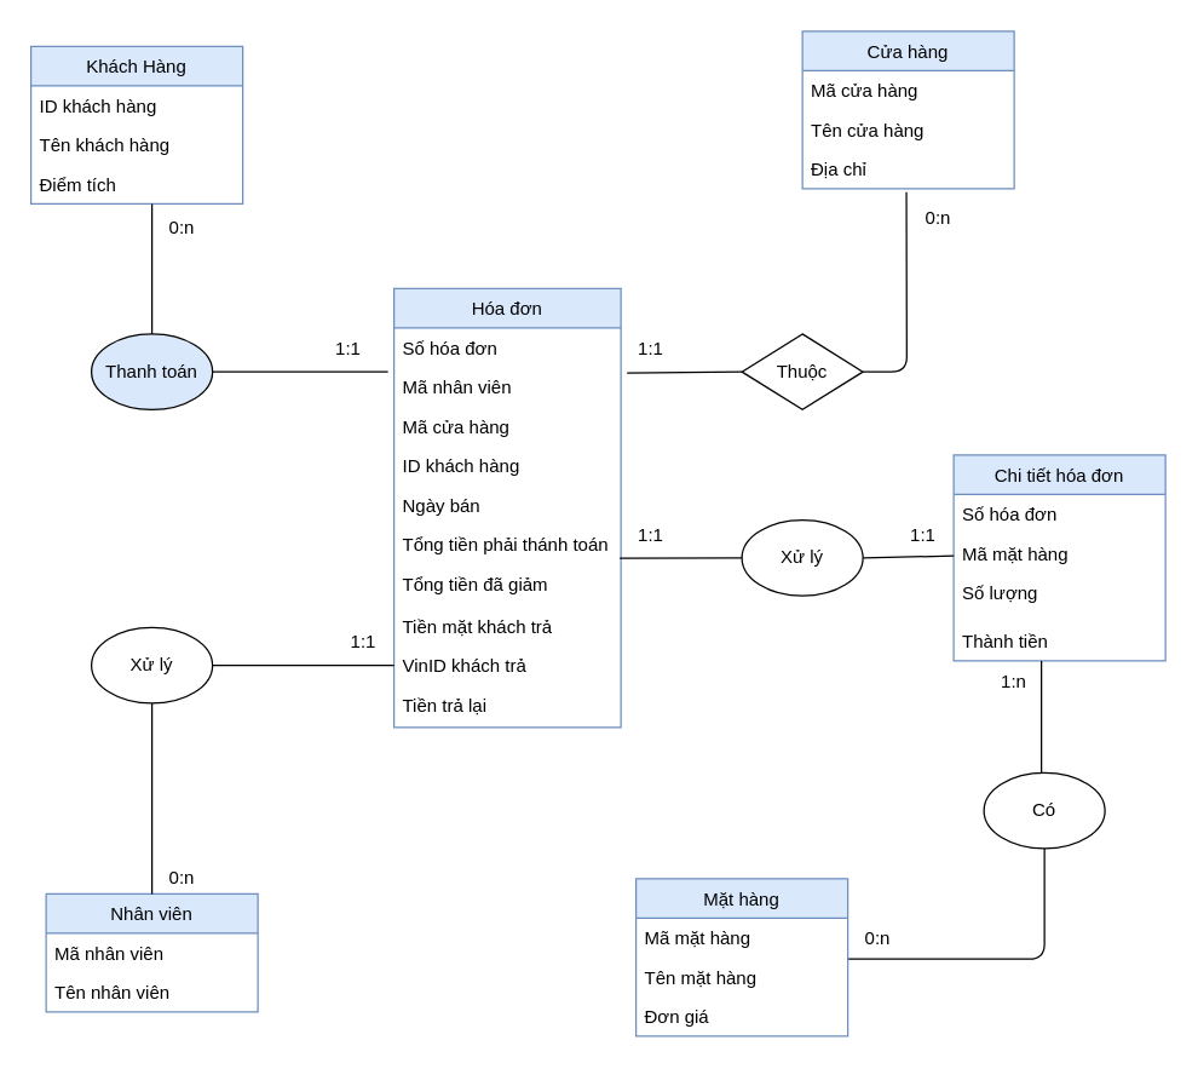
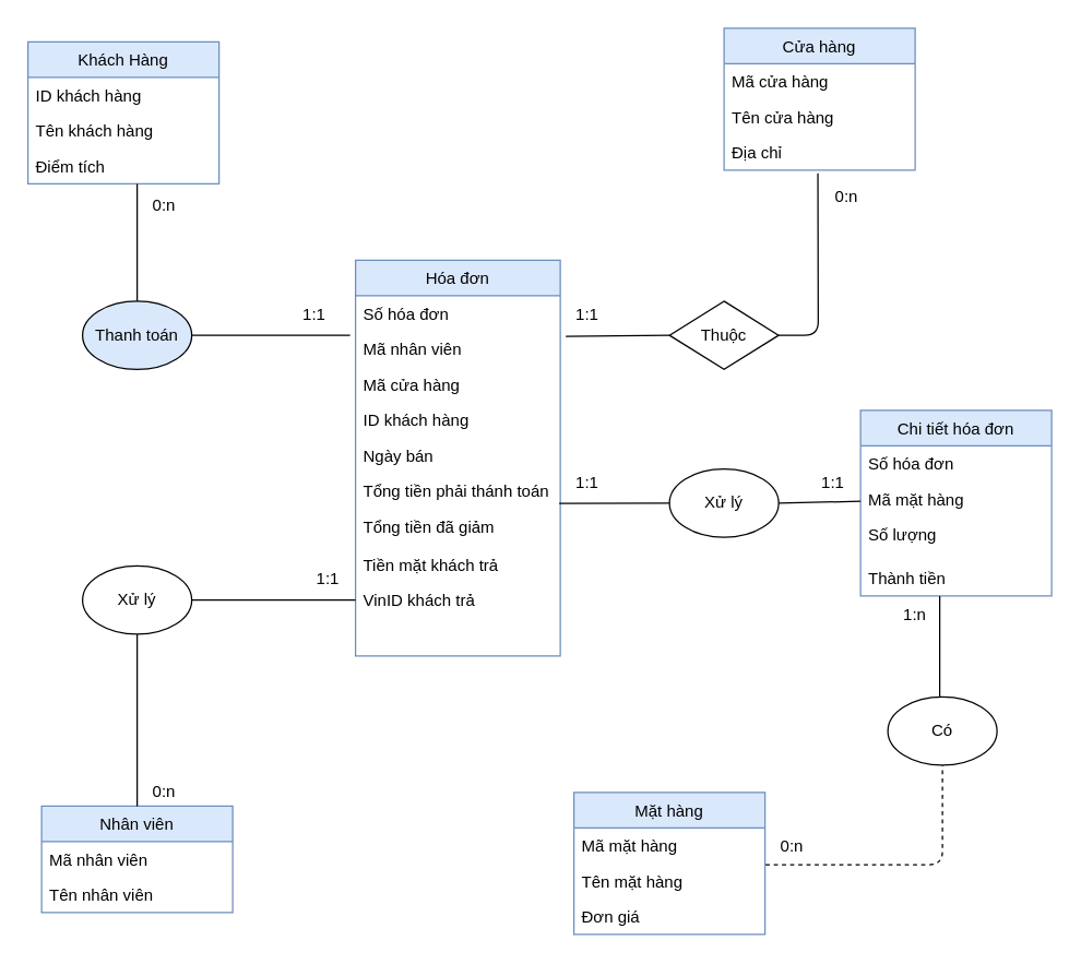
  <mxCell id="0" />
  <mxCell id="1" parent="0" />
  <mxCell id="2" value="Khách Hàng" style="swimlane;fontStyle=0;childLayout=stackLayout;horizontal=1;startSize=26;horizontalStack=0;resizeParent=1;resizeParentMax=0;resizeLast=0;collapsible=1;marginBottom=0;fillColor=#dae8fc;strokeColor=#6c8ebf;" vertex="1" parent="1"><mxGeometry x="20" y="30" width="140" height="104" as="geometry" /></mxCell>
  <mxCell id="3" value="ID khách hàng" style="text;strokeColor=none;fillColor=none;align=left;verticalAlign=top;spacingLeft=4;spacingRight=4;overflow=hidden;rotatable=0;points=[[0,0.5],[1,0.5]];portConstraint=eastwest;" vertex="1" parent="2"><mxGeometry y="26" width="140" height="26" as="geometry" /></mxCell>
  <mxCell id="4" value="Tên khách hàng" style="text;strokeColor=none;fillColor=none;align=left;verticalAlign=top;spacingLeft=4;spacingRight=4;overflow=hidden;rotatable=0;points=[[0,0.5],[1,0.5]];portConstraint=eastwest;" vertex="1" parent="2"><mxGeometry y="52" width="140" height="26" as="geometry" /></mxCell>
  <mxCell id="5" value="Điểm tích" style="text;strokeColor=none;fillColor=none;align=left;verticalAlign=top;spacingLeft=4;spacingRight=4;overflow=hidden;rotatable=0;points=[[0,0.5],[1,0.5]];portConstraint=eastwest;" vertex="1" parent="2"><mxGeometry y="78" width="140" height="26" as="geometry" /></mxCell>
  <mxCell id="6" value="" style="endArrow=none;html=1;" edge="1" parent="2"><mxGeometry width="50" height="50" relative="1" as="geometry"><mxPoint x="80" y="104" as="sourcePoint" /><mxPoint x="80" y="190" as="targetPoint" /></mxGeometry></mxCell>
  <mxCell id="7" value="Cửa hàng" style="swimlane;fontStyle=0;childLayout=stackLayout;horizontal=1;startSize=26;horizontalStack=0;resizeParent=1;resizeParentMax=0;resizeLast=0;collapsible=1;marginBottom=0;fillColor=#dae8fc;strokeColor=#6c8ebf;" vertex="1" parent="1"><mxGeometry x="530" y="20" width="140" height="104" as="geometry" /></mxCell>
  <mxCell id="8" value="Mã cửa hàng  &#10;" style="text;strokeColor=none;fillColor=none;align=left;verticalAlign=top;spacingLeft=4;spacingRight=4;overflow=hidden;rotatable=0;points=[[0,0.5],[1,0.5]];portConstraint=eastwest;" vertex="1" parent="7"><mxGeometry y="26" width="140" height="26" as="geometry" /></mxCell>
  <mxCell id="9" value="Tên cửa hàng" style="text;strokeColor=none;fillColor=none;align=left;verticalAlign=top;spacingLeft=4;spacingRight=4;overflow=hidden;rotatable=0;points=[[0,0.5],[1,0.5]];portConstraint=eastwest;" vertex="1" parent="7"><mxGeometry y="52" width="140" height="26" as="geometry" /></mxCell>
  <mxCell id="10" value="Địa chỉ" style="text;strokeColor=none;fillColor=none;align=left;verticalAlign=top;spacingLeft=4;spacingRight=4;overflow=hidden;rotatable=0;points=[[0,0.5],[1,0.5]];portConstraint=eastwest;" vertex="1" parent="7"><mxGeometry y="78" width="140" height="26" as="geometry" /></mxCell>
  <mxCell id="11" value="Nhân viên" style="swimlane;fontStyle=0;childLayout=stackLayout;horizontal=1;startSize=26;horizontalStack=0;resizeParent=1;resizeParentMax=0;resizeLast=0;collapsible=1;marginBottom=0;fillColor=#dae8fc;strokeColor=#6c8ebf;" vertex="1" parent="1"><mxGeometry x="30" y="590" width="140" height="78" as="geometry" /></mxCell>
  <mxCell id="12" value="Mã nhân viên" style="text;strokeColor=none;fillColor=none;align=left;verticalAlign=top;spacingLeft=4;spacingRight=4;overflow=hidden;rotatable=0;points=[[0,0.5],[1,0.5]];portConstraint=eastwest;" vertex="1" parent="11"><mxGeometry y="26" width="140" height="26" as="geometry" /></mxCell>
  <mxCell id="13" value="Tên nhân viên" style="text;strokeColor=none;fillColor=none;align=left;verticalAlign=top;spacingLeft=4;spacingRight=4;overflow=hidden;rotatable=0;points=[[0,0.5],[1,0.5]];portConstraint=eastwest;" vertex="1" parent="11"><mxGeometry y="52" width="140" height="26" as="geometry" /></mxCell>
  <mxCell id="14" value="Mặt hàng" style="swimlane;fontStyle=0;childLayout=stackLayout;horizontal=1;startSize=26;horizontalStack=0;resizeParent=1;resizeParentMax=0;resizeLast=0;collapsible=1;marginBottom=0;fillColor=#dae8fc;strokeColor=#6c8ebf;" vertex="1" parent="1"><mxGeometry x="420" y="580" width="140" height="104" as="geometry" /></mxCell>
  <mxCell id="15" value="Mã mặt hàng" style="text;strokeColor=none;fillColor=none;align=left;verticalAlign=top;spacingLeft=4;spacingRight=4;overflow=hidden;rotatable=0;points=[[0,0.5],[1,0.5]];portConstraint=eastwest;" vertex="1" parent="14"><mxGeometry y="26" width="140" height="26" as="geometry" /></mxCell>
  <mxCell id="16" value="Tên mặt hàng" style="text;strokeColor=none;fillColor=none;align=left;verticalAlign=top;spacingLeft=4;spacingRight=4;overflow=hidden;rotatable=0;points=[[0,0.5],[1,0.5]];portConstraint=eastwest;" vertex="1" parent="14"><mxGeometry y="52" width="140" height="26" as="geometry" /></mxCell>
  <mxCell id="17" value="Đơn giá" style="text;strokeColor=none;fillColor=none;align=left;verticalAlign=top;spacingLeft=4;spacingRight=4;overflow=hidden;rotatable=0;points=[[0,0.5],[1,0.5]];portConstraint=eastwest;" vertex="1" parent="14"><mxGeometry y="78" width="140" height="26" as="geometry" /></mxCell>
  <mxCell id="18" value="Hóa đơn" style="swimlane;fontStyle=0;childLayout=stackLayout;horizontal=1;startSize=26;horizontalStack=0;resizeParent=1;resizeParentMax=0;resizeLast=0;collapsible=1;marginBottom=0;fillColor=#dae8fc;strokeColor=#6c8ebf;" vertex="1" parent="1"><mxGeometry x="260" y="190" width="150" height="290" as="geometry" /></mxCell>
  <mxCell id="19" value="Số hóa đơn" style="text;strokeColor=none;fillColor=none;align=left;verticalAlign=top;spacingLeft=4;spacingRight=4;overflow=hidden;rotatable=0;points=[[0,0.5],[1,0.5]];portConstraint=eastwest;" vertex="1" parent="18"><mxGeometry y="26" width="150" height="26" as="geometry" /></mxCell>
  <mxCell id="20" value="Mã nhân viên" style="text;strokeColor=none;fillColor=none;align=left;verticalAlign=top;spacingLeft=4;spacingRight=4;overflow=hidden;rotatable=0;points=[[0,0.5],[1,0.5]];portConstraint=eastwest;" vertex="1" parent="18"><mxGeometry y="52" width="150" height="26" as="geometry" /></mxCell>
  <mxCell id="21" value="Mã cửa hàng" style="text;strokeColor=none;fillColor=none;align=left;verticalAlign=top;spacingLeft=4;spacingRight=4;overflow=hidden;rotatable=0;points=[[0,0.5],[1,0.5]];portConstraint=eastwest;" vertex="1" parent="18"><mxGeometry y="78" width="150" height="26" as="geometry" /></mxCell>
  <mxCell id="22" value="ID khách hàng" style="text;strokeColor=none;fillColor=none;align=left;verticalAlign=top;spacingLeft=4;spacingRight=4;overflow=hidden;rotatable=0;points=[[0,0.5],[1,0.5]];portConstraint=eastwest;" vertex="1" parent="18"><mxGeometry y="104" width="150" height="26" as="geometry" /></mxCell>
  <mxCell id="23" value="Ngày bán" style="text;strokeColor=none;fillColor=none;align=left;verticalAlign=top;spacingLeft=4;spacingRight=4;overflow=hidden;rotatable=0;points=[[0,0.5],[1,0.5]];portConstraint=eastwest;" vertex="1" parent="18"><mxGeometry y="130" width="150" height="26" as="geometry" /></mxCell>
  <mxCell id="24" value="Tổng tiền phải thánh toán" style="text;strokeColor=none;fillColor=none;align=left;verticalAlign=top;spacingLeft=4;spacingRight=4;overflow=hidden;rotatable=0;points=[[0,0.5],[1,0.5]];portConstraint=eastwest;" vertex="1" parent="18"><mxGeometry y="156" width="150" height="26" as="geometry" /></mxCell>
  <mxCell id="25" value="Tổng tiền đã giảm" style="text;strokeColor=none;fillColor=none;align=left;verticalAlign=top;spacingLeft=4;spacingRight=4;overflow=hidden;rotatable=0;points=[[0,0.5],[1,0.5]];portConstraint=eastwest;" vertex="1" parent="18"><mxGeometry y="182" width="150" height="108" as="geometry" /></mxCell>
  <mxCell id="26" value="Chi tiết hóa đơn" style="swimlane;fontStyle=0;childLayout=stackLayout;horizontal=1;startSize=26;horizontalStack=0;resizeParent=1;resizeParentMax=0;resizeLast=0;collapsible=1;marginBottom=0;fillColor=#dae8fc;strokeColor=#6c8ebf;" vertex="1" parent="1"><mxGeometry x="630" y="300" width="140" height="136" as="geometry" /></mxCell>
  <mxCell id="27" value="Số hóa đơn" style="text;strokeColor=none;fillColor=none;align=left;verticalAlign=top;spacingLeft=4;spacingRight=4;overflow=hidden;rotatable=0;points=[[0,0.5],[1,0.5]];portConstraint=eastwest;" vertex="1" parent="26"><mxGeometry y="26" width="140" height="26" as="geometry" /></mxCell>
  <mxCell id="28" value="Mã mặt hàng" style="text;strokeColor=none;fillColor=none;align=left;verticalAlign=top;spacingLeft=4;spacingRight=4;overflow=hidden;rotatable=0;points=[[0,0.5],[1,0.5]];portConstraint=eastwest;" vertex="1" parent="26"><mxGeometry y="52" width="140" height="26" as="geometry" /></mxCell>
  <mxCell id="29" value="Số lượng" style="text;strokeColor=none;fillColor=none;align=left;verticalAlign=top;spacingLeft=4;spacingRight=4;overflow=hidden;rotatable=0;points=[[0,0.5],[1,0.5]];portConstraint=eastwest;" vertex="1" parent="26"><mxGeometry y="78" width="140" height="32" as="geometry" /></mxCell>
  <mxCell id="30" value="Thành tiền" style="text;strokeColor=none;fillColor=none;align=left;verticalAlign=top;spacingLeft=4;spacingRight=4;overflow=hidden;rotatable=0;points=[[0,0.5],[1,0.5]];portConstraint=eastwest;" vertex="1" parent="26"><mxGeometry y="110" width="140" height="26" as="geometry" /></mxCell>
  <mxCell id="31" value="Tiền mặt khách trả" style="text;strokeColor=none;fillColor=none;align=left;verticalAlign=top;spacingLeft=4;spacingRight=4;overflow=hidden;rotatable=0;points=[[0,0.5],[1,0.5]];portConstraint=eastwest;" vertex="1" parent="1"><mxGeometry x="260" y="400" width="140" height="26" as="geometry" /></mxCell>
  <mxCell id="32" value="VinID khách trả" style="text;strokeColor=none;fillColor=none;align=left;verticalAlign=top;spacingLeft=4;spacingRight=4;overflow=hidden;rotatable=0;points=[[0,0.5],[1,0.5]];portConstraint=eastwest;" vertex="1" parent="1"><mxGeometry x="260" y="426" width="140" height="26" as="geometry" /></mxCell>
- <mxCell id="33" value="Tiền trả lại" style="text;strokeColor=none;fillColor=none;align=left;verticalAlign=top;spacingLeft=4;spacingRight=4;overflow=hidden;rotatable=0;points=[[0,0.5],[1,0.5]];portConstraint=eastwest;" vertex="1" parent="1"><mxGeometry x="260" y="452" width="140" height="26" as="geometry" /></mxCell>
  <mxCell id="34" value="Thanh toán" style="ellipse;whiteSpace=wrap;html=1;fillColor=#dae8fc;" vertex="1" parent="1"><mxGeometry x="60" y="220" width="80" height="50" as="geometry" /></mxCell>
  <mxCell id="35" value="" style="endArrow=none;html=1;entryX=1;entryY=0.5;entryDx=0;entryDy=0;" edge="1" parent="1" target="34"><mxGeometry width="50" height="50" relative="1" as="geometry"><mxPoint x="256" y="245" as="sourcePoint" /><mxPoint x="430" y="250" as="targetPoint" /></mxGeometry></mxCell>
  <mxCell id="36" value="&lt;font style=&quot;font-size: 12px&quot;&gt;0:n&lt;/font&gt;" style="text;html=1;strokeColor=none;fillColor=none;align=center;verticalAlign=middle;whiteSpace=wrap;rounded=0;" vertex="1" parent="1"><mxGeometry x="100" y="140" width="40" height="20" as="geometry" /></mxCell>
  <mxCell id="37" value="1:1" style="text;html=1;strokeColor=none;fillColor=none;align=center;verticalAlign=middle;whiteSpace=wrap;rounded=0;" vertex="1" parent="1"><mxGeometry x="210" y="220" width="40" height="20" as="geometry" /></mxCell>
  <mxCell id="38" value="Thuộc" style="rhombus;whiteSpace=wrap;html=1;" vertex="1" parent="1"><mxGeometry x="490" y="220" width="80" height="50" as="geometry" /></mxCell>
  <mxCell id="39" value="" style="endArrow=none;html=1;entryX=0.491;entryY=1.085;entryDx=0;entryDy=0;entryPerimeter=0;exitX=1;exitY=0.5;exitDx=0;exitDy=0;" edge="1" parent="1" source="38" target="10"><mxGeometry width="50" height="50" relative="1" as="geometry"><mxPoint x="380" y="290" as="sourcePoint" /><mxPoint x="430" y="240" as="targetPoint" /><Array as="points"><mxPoint x="599" y="245" /></Array></mxGeometry></mxCell>
  <mxCell id="40" value="" style="endArrow=none;html=1;entryX=0;entryY=0.5;entryDx=0;entryDy=0;exitX=1.027;exitY=0.146;exitDx=0;exitDy=0;exitPerimeter=0;" edge="1" parent="1" source="20" target="38"><mxGeometry width="50" height="50" relative="1" as="geometry"><mxPoint x="380" y="290" as="sourcePoint" /><mxPoint x="430" y="240" as="targetPoint" /></mxGeometry></mxCell>
  <mxCell id="41" value="0:n" style="text;html=1;strokeColor=none;fillColor=none;align=center;verticalAlign=middle;whiteSpace=wrap;rounded=0;" vertex="1" parent="1"><mxGeometry x="600" y="134" width="40" height="20" as="geometry" /></mxCell>
  <mxCell id="42" value="1:1" style="text;html=1;strokeColor=none;fillColor=none;align=center;verticalAlign=middle;whiteSpace=wrap;rounded=0;" vertex="1" parent="1"><mxGeometry x="410" y="220" width="40" height="20" as="geometry" /></mxCell>
  <mxCell id="43" value="Xử lý" style="ellipse;whiteSpace=wrap;html=1;" vertex="1" parent="1"><mxGeometry x="490" y="343" width="80" height="50" as="geometry" /></mxCell>
  <mxCell id="44" value="" style="endArrow=none;html=1;exitX=0.995;exitY=-0.035;exitDx=0;exitDy=0;exitPerimeter=0;entryX=0;entryY=0.5;entryDx=0;entryDy=0;" edge="1" parent="1" source="25" target="43"><mxGeometry width="50" height="50" relative="1" as="geometry"><mxPoint x="380" y="280" as="sourcePoint" /><mxPoint x="430" y="230" as="targetPoint" /></mxGeometry></mxCell>
  <mxCell id="45" value="" style="endArrow=none;html=1;exitX=1;exitY=0.5;exitDx=0;exitDy=0;" edge="1" parent="1" source="43" target="28"><mxGeometry width="50" height="50" relative="1" as="geometry"><mxPoint x="570" y="340" as="sourcePoint" /><mxPoint x="630" y="365" as="targetPoint" /></mxGeometry></mxCell>
  <mxCell id="46" value="1:1" style="text;html=1;strokeColor=none;fillColor=none;align=center;verticalAlign=middle;whiteSpace=wrap;rounded=0;" vertex="1" parent="1"><mxGeometry x="410" y="343" width="40" height="20" as="geometry" /></mxCell>
  <mxCell id="47" value="1:1" style="text;html=1;strokeColor=none;fillColor=none;align=center;verticalAlign=middle;whiteSpace=wrap;rounded=0;" vertex="1" parent="1"><mxGeometry x="590" y="343" width="40" height="20" as="geometry" /></mxCell>
  <mxCell id="48" value="Có" style="ellipse;whiteSpace=wrap;html=1;" vertex="1" parent="1"><mxGeometry x="650" y="510" width="80" height="50" as="geometry" /></mxCell>
  <mxCell id="49" value="" style="endArrow=none;html=1;" edge="1" parent="1"><mxGeometry width="50" height="50" relative="1" as="geometry"><mxPoint x="688" y="510" as="sourcePoint" /><mxPoint x="688" y="436" as="targetPoint" /><Array as="points"><mxPoint x="688" y="470" /></Array></mxGeometry></mxCell>
- <mxCell id="50" value="" style="endArrow=none;html=1;entryX=0.5;entryY=1;entryDx=0;entryDy=0;exitX=1.003;exitY=0.038;exitDx=0;exitDy=0;exitPerimeter=0;" edge="1" parent="1" source="16" target="48"><mxGeometry width="50" height="50" relative="1" as="geometry"><mxPoint x="380" y="480" as="sourcePoint" /><mxPoint x="430" y="430" as="targetPoint" /><Array as="points"><mxPoint x="690" y="633" /></Array></mxGeometry></mxCell>
+ <mxCell id="50" value="" style="endArrow=none;html=1;entryX=0.5;entryY=1;entryDx=0;entryDy=0;exitX=1.003;exitY=0.038;exitDx=0;exitDy=0;exitPerimeter=0;dashed=1;" edge="1" parent="1" source="16" target="48"><mxGeometry width="50" height="50" relative="1" as="geometry"><mxPoint x="380" y="480" as="sourcePoint" /><mxPoint x="430" y="430" as="targetPoint" /><Array as="points"><mxPoint x="690" y="633" /></Array></mxGeometry></mxCell>
  <mxCell id="51" value="0:n" style="text;html=1;strokeColor=none;fillColor=none;align=center;verticalAlign=middle;whiteSpace=wrap;rounded=0;" vertex="1" parent="1"><mxGeometry x="560" y="610" width="40" height="20" as="geometry" /></mxCell>
  <mxCell id="52" value="1:n" style="text;html=1;strokeColor=none;fillColor=none;align=center;verticalAlign=middle;whiteSpace=wrap;rounded=0;" vertex="1" parent="1"><mxGeometry x="650" y="440" width="40" height="20" as="geometry" /></mxCell>
  <mxCell id="53" value="Xử lý" style="ellipse;whiteSpace=wrap;html=1;" vertex="1" parent="1"><mxGeometry x="60" y="414" width="80" height="50" as="geometry" /></mxCell>
  <mxCell id="54" value="" style="endArrow=none;html=1;exitX=1;exitY=0.5;exitDx=0;exitDy=0;entryX=0;entryY=0.5;entryDx=0;entryDy=0;" edge="1" parent="1" source="53" target="32"><mxGeometry width="50" height="50" relative="1" as="geometry"><mxPoint x="200" y="440" as="sourcePoint" /><mxPoint x="250" y="390" as="targetPoint" /></mxGeometry></mxCell>
  <mxCell id="55" value="" style="endArrow=none;html=1;exitX=0.5;exitY=1;exitDx=0;exitDy=0;entryX=0.5;entryY=0;entryDx=0;entryDy=0;" edge="1" parent="1" source="53" target="11"><mxGeometry width="50" height="50" relative="1" as="geometry"><mxPoint x="95" y="464" as="sourcePoint" /><mxPoint x="97" y="590" as="targetPoint" /></mxGeometry></mxCell>
  <mxCell id="56" value="0:n" style="text;html=1;strokeColor=none;fillColor=none;align=center;verticalAlign=middle;whiteSpace=wrap;rounded=0;" vertex="1" parent="1"><mxGeometry x="100" y="570" width="40" height="20" as="geometry" /></mxCell>
  <mxCell id="57" value="1:1" style="text;html=1;strokeColor=none;fillColor=none;align=center;verticalAlign=middle;whiteSpace=wrap;rounded=0;" vertex="1" parent="1"><mxGeometry x="220" y="414" width="40" height="20" as="geometry" /></mxCell>
